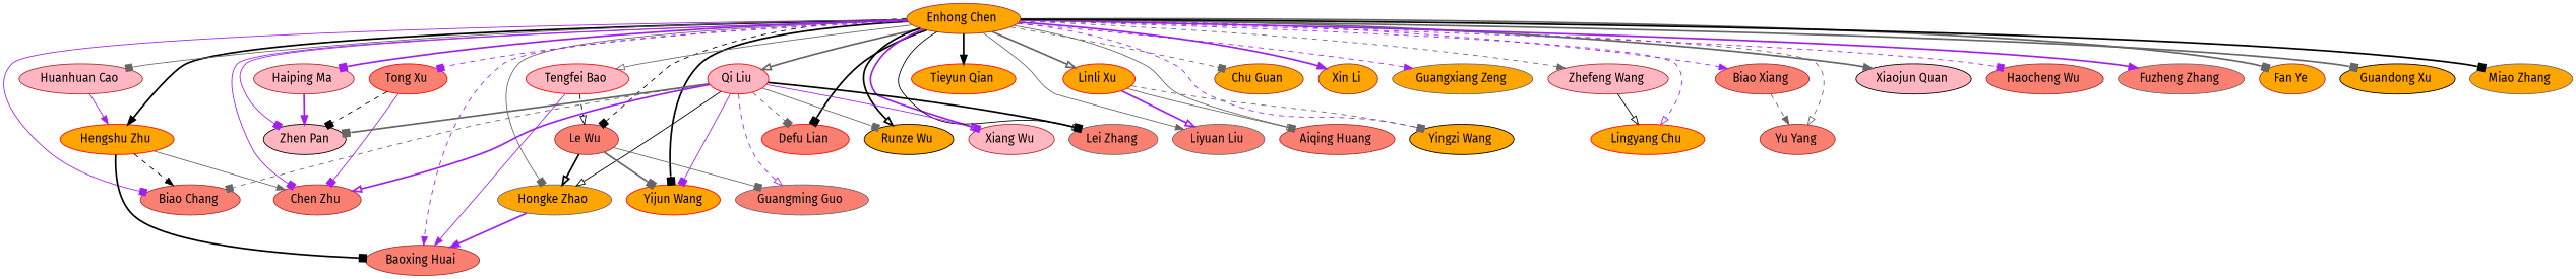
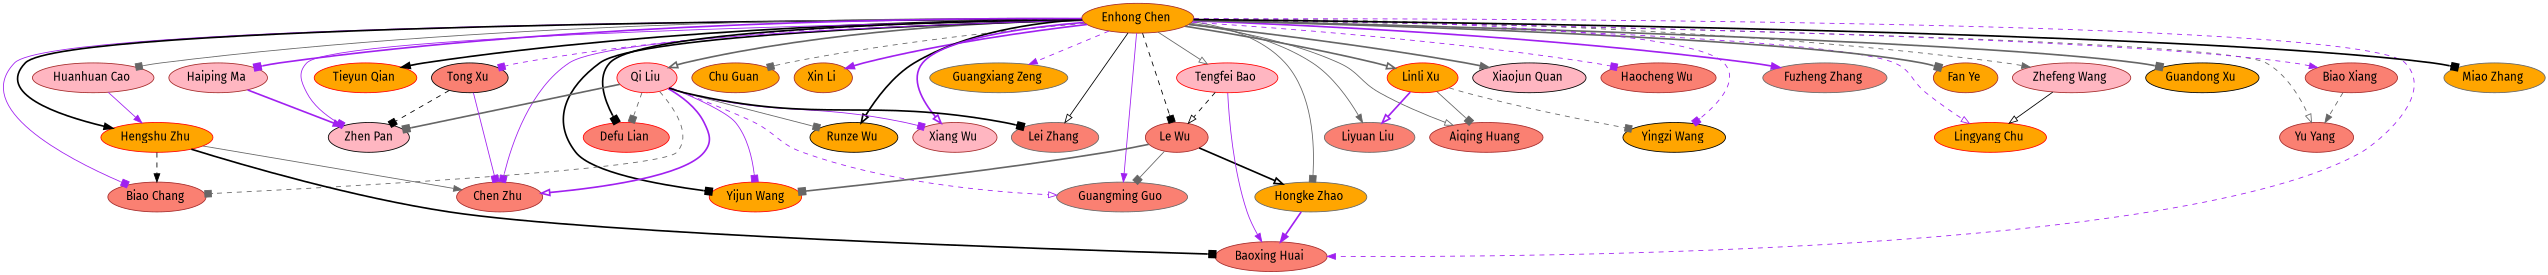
  strict digraph {
    fontname="Fira Sans"
    node [color=brown fillcolor=orange fontname="Fira Sans" style=filled]
    edge [arrowhead=box color=purple fontname="Fira Sans" style=bold]
    "Enhong Chen "
    "Qi Liu " [color=red fillcolor=lightpink]
    "Biao Chang " [fillcolor=salmon]
    "Hengshu Zhu " [color=red]
    "Le Wu " [fillcolor=salmon]
    "Huanhuan Cao " [fillcolor=lightpink]
    "Tieyun Qian " [color=red]
    "Linli Xu " [color=red]
    "Yijun Wang" [color=red]
    "Zhen Pan" [color=black fillcolor=lightpink]
    "Hongke Zhao " [color=gray40]
    "Liyuan Liu " [color=gray40 fillcolor=salmon]
    "Chu Guan "
    "Xin Li "
    "Chen Zhu " [fillcolor=salmon]
    "Aiqing Huang " [fillcolor=salmon]
    "Guangxiang Zeng " [color=gray40]
-   "Tong Xu " [color=red fillcolor=salmon]
+   "Tong Xu " [color=black fillcolor=salmon]
    "Tengfei Bao " [color=red fillcolor=lightpink]
    "Lingyang Chu " [color=red]
    "Guangming Guo " [color=gray40 fillcolor=salmon]
    "Defu Lian " [color=red fillcolor=salmon]
    "Yu Yang " [fillcolor=salmon]
    "Zhefeng Wang " [fillcolor=lightpink]
    "Biao Xiang " [fillcolor=salmon]
    "Xiaojun Quan " [color=black fillcolor=lightpink]
    "Haocheng Wu " [fillcolor=salmon]
    "Runze Wu " [color=black]
    "Fuzheng Zhang " [color=gray40 fillcolor=salmon]
    "Haiping Ma " [fillcolor=lightpink]
    "Fan Ye "
    "Xiang Wu " [fillcolor=lightpink]
    "Guandong Xu " [color=black]
    "Baoxing Huai " [fillcolor=salmon]
    "Lei Zhang " [color=gray40 fillcolor=salmon]
    "Yingzi Wang " [color=black]
    "Miao Zhang " [color=gray40]
    "Enhong Chen " -> "Qi Liu " [arrowhead=onormal color=gray40]
    "Enhong Chen " -> "Biao Chang " [style=solid]
    "Enhong Chen " -> "Hengshu Zhu " [arrowhead=normal color=black]
    "Enhong Chen " -> "Le Wu " [color=black style=dashed]
    "Enhong Chen " -> "Huanhuan Cao " [color=gray40 style=solid]
    "Enhong Chen " -> "Tieyun Qian " [arrowhead=normal color=black]
    "Enhong Chen " -> "Linli Xu " [arrowhead=onormal color=gray40]
    "Enhong Chen " -> "Yijun Wang" [color=black]
    "Enhong Chen " -> "Zhen Pan" [style=solid]
    "Enhong Chen " -> "Hongke Zhao " [color=gray40 style=solid]
    "Enhong Chen " -> "Liyuan Liu " [arrowhead=normal color=gray40 style=solid]
    "Enhong Chen " -> "Chu Guan " [color=gray40 style=dashed]
    "Enhong Chen " -> "Xin Li " [arrowhead=normal]
    "Enhong Chen " -> "Chen Zhu " [style=solid]
    "Enhong Chen " -> "Aiqing Huang " [arrowhead=onormal color=gray40 style=solid]
    "Enhong Chen " -> "Guangxiang Zeng " [arrowhead=normal style=dashed]
    "Enhong Chen " -> "Tong Xu " [style=dashed]
    "Enhong Chen " -> "Tengfei Bao " [arrowhead=onormal color=gray40 style=solid]
    "Enhong Chen " -> "Lingyang Chu " [arrowhead=onormal style=dashed]
+   "Enhong Chen " -> "Guangming Guo " [arrowhead=normal style=solid]
    "Enhong Chen " -> "Defu Lian " [color=black]
    "Enhong Chen " -> "Yu Yang " [arrowhead=onormal color=gray40 style=dashed]
    "Enhong Chen " -> "Zhefeng Wang " [arrowhead=normal color=gray40 style=dashed]
    "Enhong Chen " -> "Biao Xiang " [arrowhead=normal style=dashed]
    "Enhong Chen " -> "Xiaojun Quan " [arrowhead=normal color=gray40]
    "Enhong Chen " -> "Haocheng Wu " [style=dashed]
    "Enhong Chen " -> "Runze Wu " [arrowhead=onormal color=black]
    "Enhong Chen " -> "Fuzheng Zhang " [arrowhead=normal]
    "Enhong Chen " -> "Haiping Ma "
    "Enhong Chen " -> "Fan Ye " [color=gray40]
    "Enhong Chen " -> "Xiang Wu " [arrowhead=onormal]
    "Enhong Chen " -> "Guandong Xu " [color=gray40]
    "Enhong Chen " -> "Baoxing Huai " [arrowhead=normal style=dashed]
    "Enhong Chen " -> "Lei Zhang " [arrowhead=onormal color=black style=solid]
    "Enhong Chen " -> "Yingzi Wang " [style=dashed]
    "Enhong Chen " -> "Miao Zhang " [color=black]
    "Qi Liu " -> "Biao Chang " [color=gray40 style=dashed]
    "Qi Liu " -> "Yijun Wang" [style=solid]
    "Qi Liu " -> "Zhen Pan" [color=gray40]
-   "Qi Liu " -> "Hongke Zhao " [arrowhead=onormal color=black style=solid]
    "Qi Liu " -> "Chen Zhu " [arrowhead=onormal]
    "Qi Liu " -> "Guangming Guo " [arrowhead=onormal style=dashed]
    "Qi Liu " -> "Defu Lian " [color=gray40 style=dashed]
    "Qi Liu " -> "Runze Wu " [color=gray40 style=solid]
    "Qi Liu " -> "Xiang Wu " [style=solid]
    "Qi Liu " -> "Lei Zhang " [color=black]
    "Hengshu Zhu " -> "Biao Chang " [arrowhead=normal color=black style=dashed]
    "Hengshu Zhu " -> "Chen Zhu " [arrowhead=normal color=gray40 style=solid]
    "Hengshu Zhu " -> "Baoxing Huai " [color=black]
    "Le Wu " -> "Yijun Wang" [color=gray40]
    "Le Wu " -> "Hongke Zhao " [arrowhead=onormal color=black]
    "Le Wu " -> "Guangming Guo " [color=gray40 style=solid]
    "Huanhuan Cao " -> "Hengshu Zhu " [arrowhead=normal style=solid]
    "Linli Xu " -> "Liyuan Liu " [arrowhead=onormal]
    "Linli Xu " -> "Aiqing Huang " [color=gray40 style=solid]
    "Linli Xu " -> "Yingzi Wang " [color=gray40 style=dashed]
    "Hongke Zhao " -> "Baoxing Huai " [arrowhead=normal]
    "Tong Xu " -> "Zhen Pan" [color=black style=dashed]
    "Tong Xu " -> "Chen Zhu " [style=solid]
    "Tengfei Bao " -> "Le Wu " [arrowhead=onormal color=black style=dashed]
    "Tengfei Bao " -> "Baoxing Huai " [arrowhead=normal style=solid]
    "Zhefeng Wang " -> "Lingyang Chu " [arrowhead=onormal color=black style=solid]
    "Biao Xiang " -> "Yu Yang " [arrowhead=normal color=gray40 style=dashed]
    "Haiping Ma " -> "Zhen Pan" [arrowhead=normal]
  }
